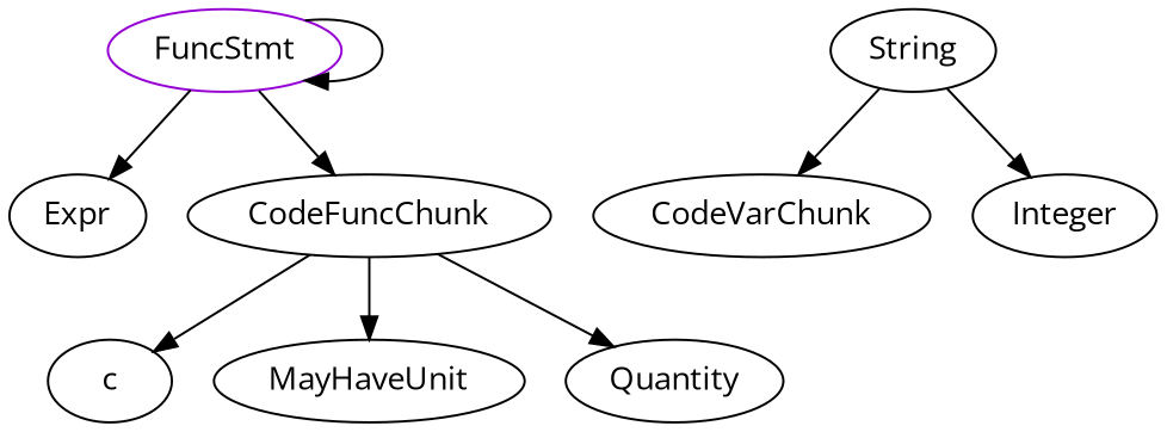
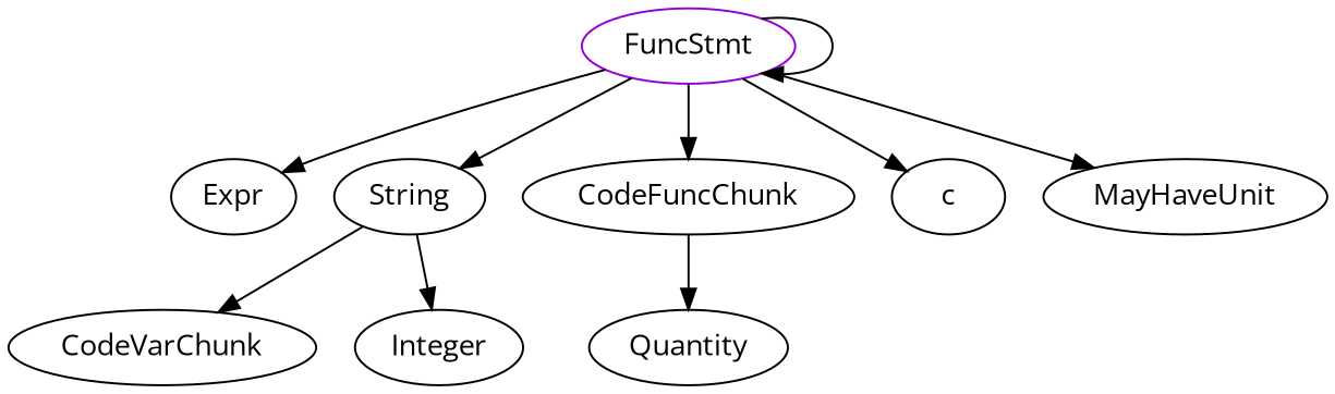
  digraph {
    fontname="Open Sans"
    node [fontname="Open Sans"]
    edge [fontname="Open Sans"]
    n1 [color=darkviolet label=FuncStmt shape=oval]
    Expr
    String
    CodeFuncChunk
    c
    MayHaveUnit
    CodeVarChunk
    Integer
    Quantity
    n1 -> n1
    n1 -> Expr
+   n1 -> String
    n1 -> CodeFuncChunk
-   CodeFuncChunk -> c
-   CodeFuncChunk -> MayHaveUnit
+   n1 -> c
+   n1 -> MayHaveUnit
    String -> CodeVarChunk
    String -> Integer
    CodeFuncChunk -> Quantity
  }
